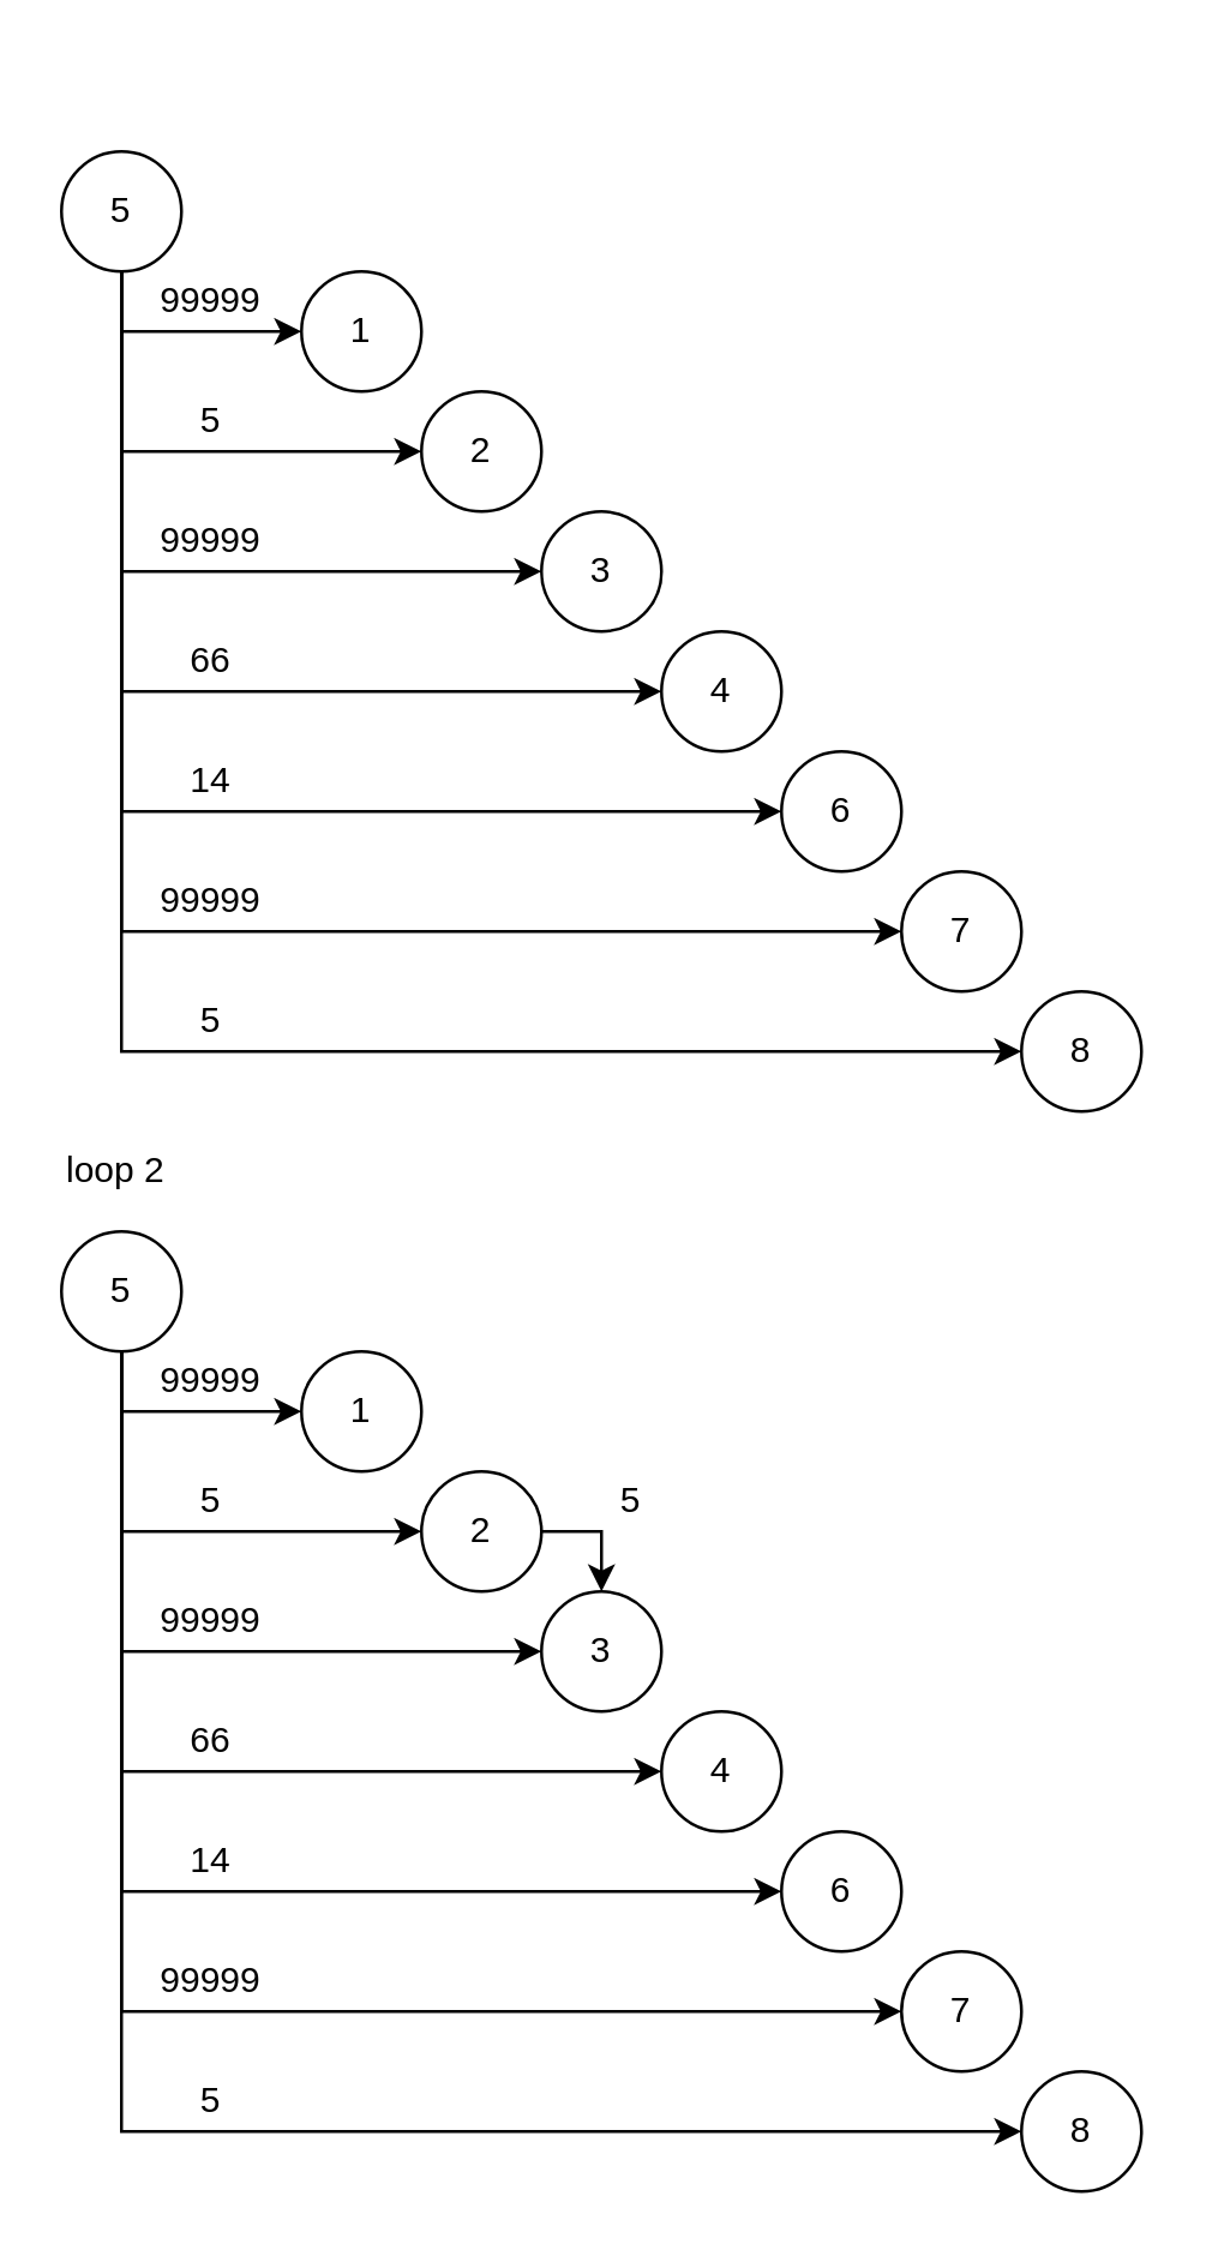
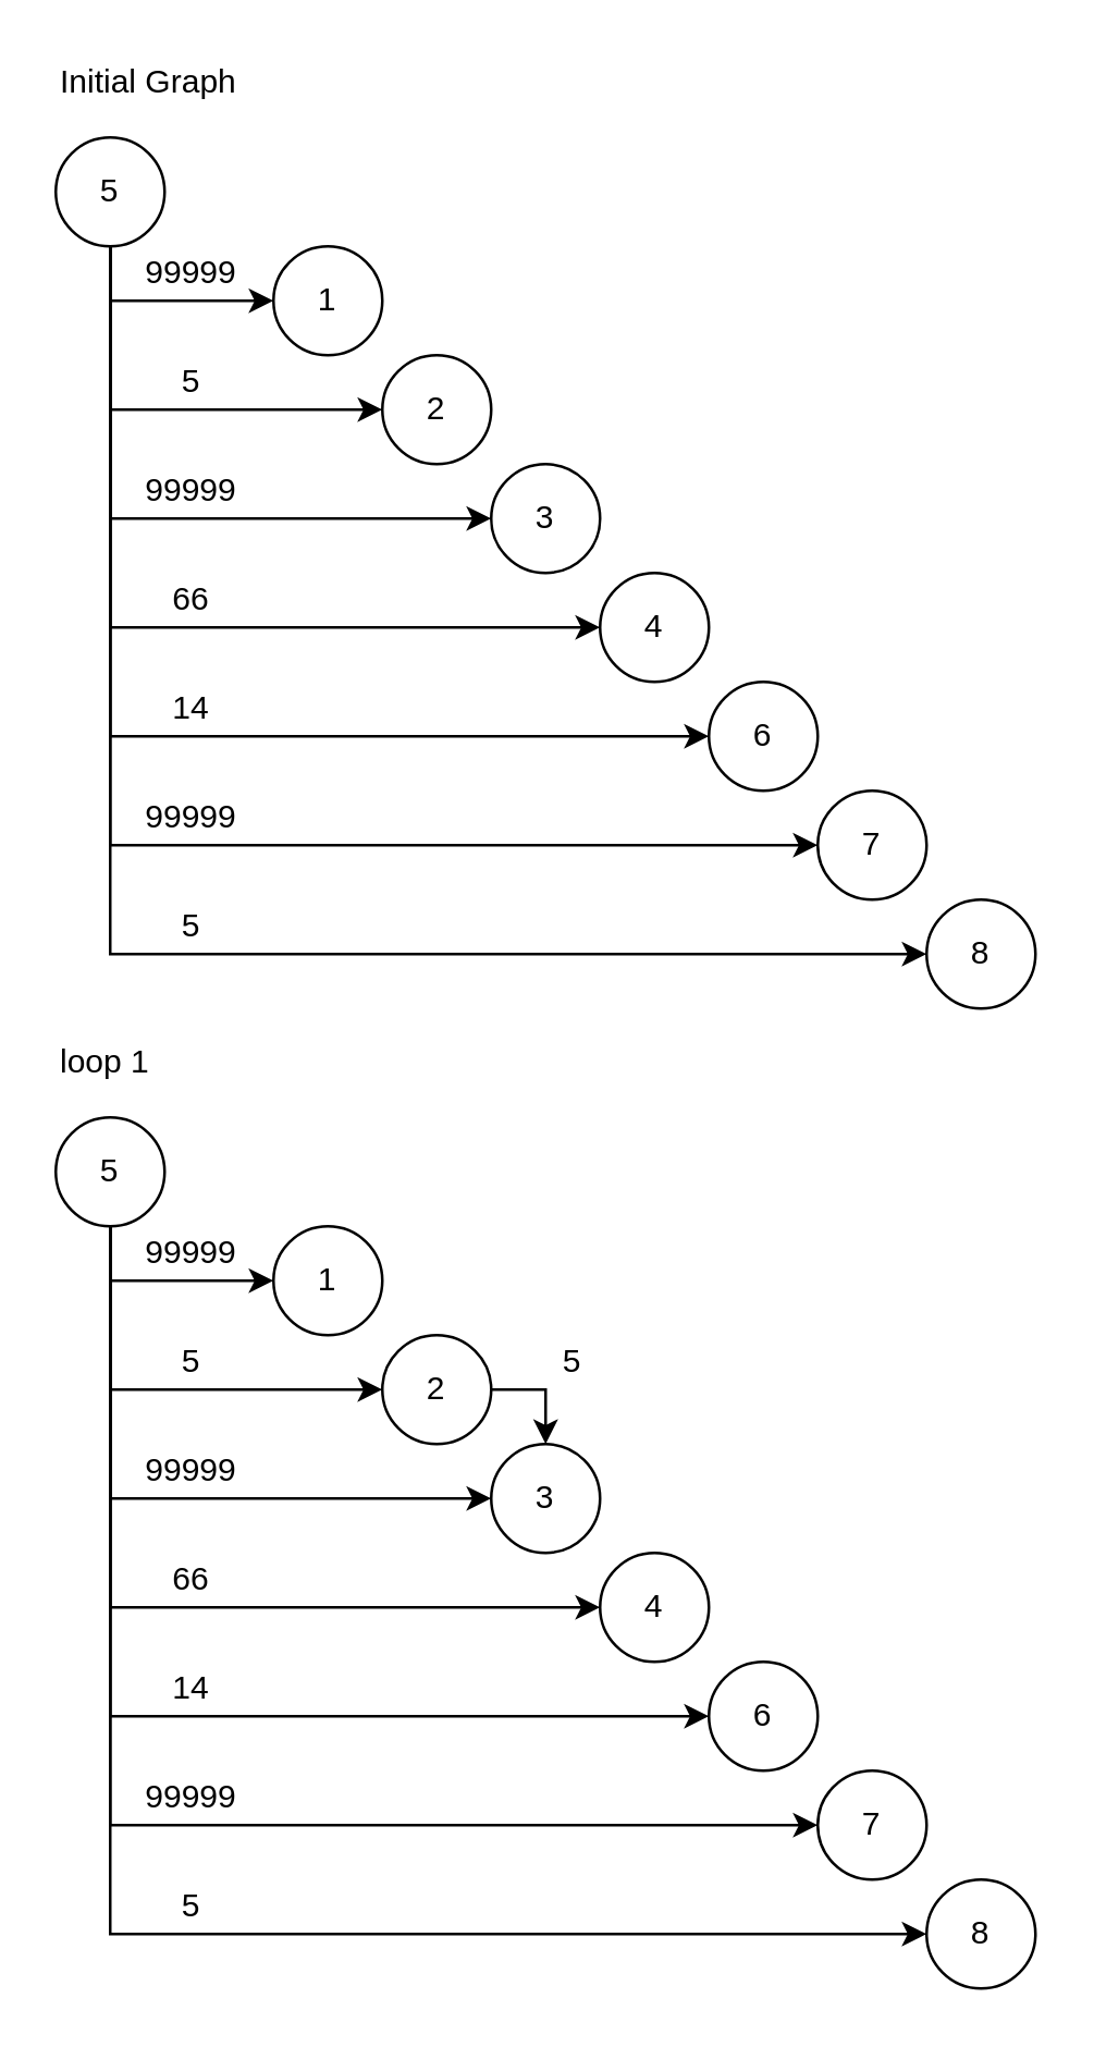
  <mxCell id="0" />
  <mxCell id="1" parent="0" />
  <mxCell id="2" style="edgeStyle=orthogonalEdgeStyle;rounded=0;orthogonalLoop=1;jettySize=auto;html=1;exitX=0.5;exitY=1;exitDx=0;exitDy=0;entryX=0;entryY=0.5;entryDx=0;entryDy=0;" edge="1" parent="1" source="9" target="11"><mxGeometry relative="1" as="geometry" /></mxCell>
  <mxCell id="3" style="edgeStyle=orthogonalEdgeStyle;rounded=0;orthogonalLoop=1;jettySize=auto;html=1;exitX=0.5;exitY=1;exitDx=0;exitDy=0;entryX=0;entryY=0.5;entryDx=0;entryDy=0;" edge="1" parent="1" source="9" target="10"><mxGeometry relative="1" as="geometry" /></mxCell>
  <mxCell id="4" style="edgeStyle=orthogonalEdgeStyle;rounded=0;orthogonalLoop=1;jettySize=auto;html=1;exitX=0.5;exitY=1;exitDx=0;exitDy=0;entryX=0;entryY=0.5;entryDx=0;entryDy=0;" edge="1" parent="1" source="9" target="12"><mxGeometry relative="1" as="geometry" /></mxCell>
  <mxCell id="5" style="edgeStyle=orthogonalEdgeStyle;rounded=0;orthogonalLoop=1;jettySize=auto;html=1;exitX=0.5;exitY=1;exitDx=0;exitDy=0;entryX=0;entryY=0.5;entryDx=0;entryDy=0;" edge="1" parent="1" source="9" target="13"><mxGeometry relative="1" as="geometry" /></mxCell>
  <mxCell id="6" style="edgeStyle=orthogonalEdgeStyle;rounded=0;orthogonalLoop=1;jettySize=auto;html=1;exitX=0.5;exitY=1;exitDx=0;exitDy=0;entryX=0;entryY=0.5;entryDx=0;entryDy=0;" edge="1" parent="1" source="9" target="15"><mxGeometry relative="1" as="geometry" /></mxCell>
  <mxCell id="7" style="edgeStyle=orthogonalEdgeStyle;rounded=0;orthogonalLoop=1;jettySize=auto;html=1;exitX=0.5;exitY=1;exitDx=0;exitDy=0;entryX=0;entryY=0.5;entryDx=0;entryDy=0;" edge="1" parent="1" source="9" target="14"><mxGeometry relative="1" as="geometry" /></mxCell>
  <mxCell id="8" style="edgeStyle=orthogonalEdgeStyle;rounded=0;orthogonalLoop=1;jettySize=auto;html=1;exitX=0.5;exitY=1;exitDx=0;exitDy=0;entryX=0;entryY=0.5;entryDx=0;entryDy=0;" edge="1" parent="1" source="9" target="16"><mxGeometry relative="1" as="geometry" /></mxCell>
  <mxCell id="9" value="5" style="ellipse;whiteSpace=wrap;html=1;aspect=fixed;" vertex="1" parent="1"><mxGeometry width="40" height="40" as="geometry" x="20" y="50" /></mxCell>
  <mxCell id="10" value="2" style="ellipse;whiteSpace=wrap;html=1;aspect=fixed;" vertex="1" parent="1"><mxGeometry x="140" y="130" width="40" height="40" as="geometry" /></mxCell>
  <mxCell id="11" value="1" style="ellipse;whiteSpace=wrap;html=1;aspect=fixed;" vertex="1" parent="1"><mxGeometry x="100" y="90" width="40" height="40" as="geometry" /></mxCell>
  <mxCell id="12" value="3" style="ellipse;whiteSpace=wrap;html=1;aspect=fixed;" vertex="1" parent="1"><mxGeometry x="180" y="170" width="40" height="40" as="geometry" /></mxCell>
  <mxCell id="13" value="4" style="ellipse;whiteSpace=wrap;html=1;aspect=fixed;" vertex="1" parent="1"><mxGeometry x="220" y="210" width="40" height="40" as="geometry" /></mxCell>
  <mxCell id="14" value="7" style="ellipse;whiteSpace=wrap;html=1;aspect=fixed;" vertex="1" parent="1"><mxGeometry x="300" y="290" width="40" height="40" as="geometry" /></mxCell>
  <mxCell id="15" value="6" style="ellipse;whiteSpace=wrap;html=1;aspect=fixed;" vertex="1" parent="1"><mxGeometry x="260" y="250" width="40" height="40" as="geometry" /></mxCell>
  <mxCell id="16" value="8" style="ellipse;whiteSpace=wrap;html=1;aspect=fixed;" vertex="1" parent="1"><mxGeometry x="340" y="330" width="40" height="40" as="geometry" /></mxCell>
  <mxCell id="17" value="99999" style="text;html=1;strokeColor=none;fillColor=none;align=center;verticalAlign=middle;whiteSpace=wrap;rounded=0;" vertex="1" parent="1"><mxGeometry x="50" y="90" width="40" height="20" as="geometry" /></mxCell>
  <mxCell id="18" value="5" style="text;html=1;strokeColor=none;fillColor=none;align=center;verticalAlign=middle;whiteSpace=wrap;rounded=0;" vertex="1" parent="1"><mxGeometry x="50" y="130" width="40" height="20" as="geometry" /></mxCell>
  <mxCell id="19" value="99999" style="text;html=1;strokeColor=none;fillColor=none;align=center;verticalAlign=middle;whiteSpace=wrap;rounded=0;" vertex="1" parent="1"><mxGeometry x="50" y="170" width="40" height="20" as="geometry" /></mxCell>
  <mxCell id="20" value="66" style="text;html=1;strokeColor=none;fillColor=none;align=center;verticalAlign=middle;whiteSpace=wrap;rounded=0;" vertex="1" parent="1"><mxGeometry x="50" y="210" width="40" height="20" as="geometry" /></mxCell>
  <mxCell id="21" value="14" style="text;html=1;strokeColor=none;fillColor=none;align=center;verticalAlign=middle;whiteSpace=wrap;rounded=0;" vertex="1" parent="1"><mxGeometry x="50" y="250" width="40" height="20" as="geometry" /></mxCell>
  <mxCell id="22" value="99999" style="text;html=1;strokeColor=none;fillColor=none;align=center;verticalAlign=middle;whiteSpace=wrap;rounded=0;" vertex="1" parent="1"><mxGeometry x="50" y="290" width="40" height="20" as="geometry" /></mxCell>
  <mxCell id="23" value="5" style="text;html=1;strokeColor=none;fillColor=none;align=center;verticalAlign=middle;whiteSpace=wrap;rounded=0;" vertex="1" parent="1"><mxGeometry x="50" y="330" width="40" height="20" as="geometry" /></mxCell>
  <mxCell id="24" style="edgeStyle=orthogonalEdgeStyle;rounded=0;orthogonalLoop=1;jettySize=auto;html=1;exitX=0.5;exitY=1;exitDx=0;exitDy=0;entryX=0;entryY=0.5;entryDx=0;entryDy=0;" edge="1" parent="1" source="31" target="34"><mxGeometry relative="1" as="geometry" /></mxCell>
  <mxCell id="25" style="edgeStyle=orthogonalEdgeStyle;rounded=0;orthogonalLoop=1;jettySize=auto;html=1;exitX=0.5;exitY=1;exitDx=0;exitDy=0;entryX=0;entryY=0.5;entryDx=0;entryDy=0;" edge="1" parent="1" source="31" target="33"><mxGeometry relative="1" as="geometry" /></mxCell>
  <mxCell id="26" style="edgeStyle=orthogonalEdgeStyle;rounded=0;orthogonalLoop=1;jettySize=auto;html=1;exitX=0.5;exitY=1;exitDx=0;exitDy=0;entryX=0;entryY=0.5;entryDx=0;entryDy=0;" edge="1" parent="1" source="31" target="35"><mxGeometry relative="1" as="geometry" /></mxCell>
  <mxCell id="27" style="edgeStyle=orthogonalEdgeStyle;rounded=0;orthogonalLoop=1;jettySize=auto;html=1;exitX=0.5;exitY=1;exitDx=0;exitDy=0;entryX=0;entryY=0.5;entryDx=0;entryDy=0;" edge="1" parent="1" source="31" target="36"><mxGeometry relative="1" as="geometry" /></mxCell>
  <mxCell id="28" style="edgeStyle=orthogonalEdgeStyle;rounded=0;orthogonalLoop=1;jettySize=auto;html=1;exitX=0.5;exitY=1;exitDx=0;exitDy=0;entryX=0;entryY=0.5;entryDx=0;entryDy=0;" edge="1" parent="1" source="31" target="38"><mxGeometry relative="1" as="geometry" /></mxCell>
  <mxCell id="29" style="edgeStyle=orthogonalEdgeStyle;rounded=0;orthogonalLoop=1;jettySize=auto;html=1;exitX=0.5;exitY=1;exitDx=0;exitDy=0;entryX=0;entryY=0.5;entryDx=0;entryDy=0;" edge="1" parent="1" source="31" target="37"><mxGeometry relative="1" as="geometry" /></mxCell>
  <mxCell id="30" style="edgeStyle=orthogonalEdgeStyle;rounded=0;orthogonalLoop=1;jettySize=auto;html=1;exitX=0.5;exitY=1;exitDx=0;exitDy=0;entryX=0;entryY=0.5;entryDx=0;entryDy=0;" edge="1" parent="1" source="31" target="39"><mxGeometry relative="1" as="geometry" /></mxCell>
  <mxCell id="31" value="5" style="ellipse;whiteSpace=wrap;html=1;aspect=fixed;" vertex="1" parent="1"><mxGeometry y="410" width="40" height="40" as="geometry" x="20" /></mxCell>
  <mxCell id="32" style="edgeStyle=orthogonalEdgeStyle;rounded=0;orthogonalLoop=1;jettySize=auto;html=1;exitX=1;exitY=0.5;exitDx=0;exitDy=0;entryX=0.5;entryY=0;entryDx=0;entryDy=0;" edge="1" parent="1" source="33" target="35"><mxGeometry relative="1" as="geometry" /></mxCell>
  <mxCell id="33" value="2" style="ellipse;whiteSpace=wrap;html=1;aspect=fixed;" vertex="1" parent="1"><mxGeometry x="140" y="490" width="40" height="40" as="geometry" /></mxCell>
  <mxCell id="34" value="1" style="ellipse;whiteSpace=wrap;html=1;aspect=fixed;" vertex="1" parent="1"><mxGeometry x="100" y="450" width="40" height="40" as="geometry" /></mxCell>
  <mxCell id="35" value="3" style="ellipse;whiteSpace=wrap;html=1;aspect=fixed;" vertex="1" parent="1"><mxGeometry x="180" y="530" width="40" height="40" as="geometry" /></mxCell>
  <mxCell id="36" value="4" style="ellipse;whiteSpace=wrap;html=1;aspect=fixed;" vertex="1" parent="1"><mxGeometry x="220" y="570" width="40" height="40" as="geometry" /></mxCell>
  <mxCell id="37" value="7" style="ellipse;whiteSpace=wrap;html=1;aspect=fixed;" vertex="1" parent="1"><mxGeometry x="300" y="650" width="40" height="40" as="geometry" /></mxCell>
  <mxCell id="38" value="6" style="ellipse;whiteSpace=wrap;html=1;aspect=fixed;" vertex="1" parent="1"><mxGeometry x="260" y="610" width="40" height="40" as="geometry" /></mxCell>
  <mxCell id="39" value="8" style="ellipse;whiteSpace=wrap;html=1;aspect=fixed;" vertex="1" parent="1"><mxGeometry x="340" y="690" width="40" height="40" as="geometry" /></mxCell>
  <mxCell id="40" value="99999" style="text;html=1;strokeColor=none;fillColor=none;align=center;verticalAlign=middle;whiteSpace=wrap;rounded=0;" vertex="1" parent="1"><mxGeometry x="50" y="450" width="40" height="20" as="geometry" /></mxCell>
  <mxCell id="41" value="5" style="text;html=1;strokeColor=none;fillColor=none;align=center;verticalAlign=middle;whiteSpace=wrap;rounded=0;" vertex="1" parent="1"><mxGeometry x="50" y="490" width="40" height="20" as="geometry" /></mxCell>
  <mxCell id="42" value="99999" style="text;html=1;strokeColor=none;fillColor=none;align=center;verticalAlign=middle;whiteSpace=wrap;rounded=0;" vertex="1" parent="1"><mxGeometry x="50" y="530" width="40" height="20" as="geometry" /></mxCell>
  <mxCell id="43" value="66" style="text;html=1;strokeColor=none;fillColor=none;align=center;verticalAlign=middle;whiteSpace=wrap;rounded=0;" vertex="1" parent="1"><mxGeometry x="50" y="570" width="40" height="20" as="geometry" /></mxCell>
  <mxCell id="44" value="14" style="text;html=1;strokeColor=none;fillColor=none;align=center;verticalAlign=middle;whiteSpace=wrap;rounded=0;" vertex="1" parent="1"><mxGeometry x="50" y="610" width="40" height="20" as="geometry" /></mxCell>
  <mxCell id="45" value="99999" style="text;html=1;strokeColor=none;fillColor=none;align=center;verticalAlign=middle;whiteSpace=wrap;rounded=0;" vertex="1" parent="1"><mxGeometry x="50" y="650" width="40" height="20" as="geometry" /></mxCell>
  <mxCell id="46" value="5" style="text;html=1;strokeColor=none;fillColor=none;align=center;verticalAlign=middle;whiteSpace=wrap;rounded=0;" vertex="1" parent="1"><mxGeometry x="50" y="690" width="40" height="20" as="geometry" /></mxCell>
- <mxCell id="47" value="loop 2" style="text;html=1;strokeColor=none;fillColor=none;align=left;verticalAlign=middle;whiteSpace=wrap;rounded=0;" vertex="1" parent="1"><mxGeometry y="380" width="40" height="20" as="geometry" x="20" /></mxCell>
+ <mxCell id="47" value="loop 1" style="text;html=1;strokeColor=none;fillColor=none;align=left;verticalAlign=middle;whiteSpace=wrap;rounded=0;" vertex="1" parent="1"><mxGeometry y="380" width="40" height="20" as="geometry" x="20" /></mxCell>
+ <mxCell id="48" value="Initial Graph" style="text;html=1;strokeColor=none;fillColor=none;align=left;verticalAlign=middle;whiteSpace=wrap;rounded=0;" vertex="1" parent="1"><mxGeometry y="20" width="110" height="20" as="geometry" x="20" /></mxCell>
  <mxCell id="49" value="5" style="text;html=1;strokeColor=none;fillColor=none;align=center;verticalAlign=middle;whiteSpace=wrap;rounded=0;" vertex="1" parent="1"><mxGeometry x="190" y="490" width="40" height="20" as="geometry" /></mxCell>
